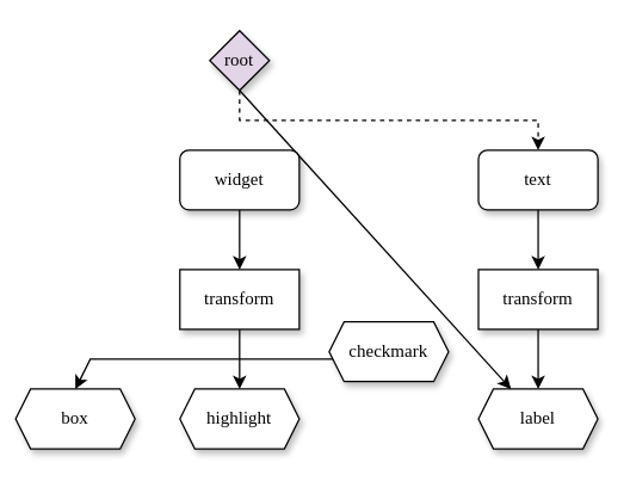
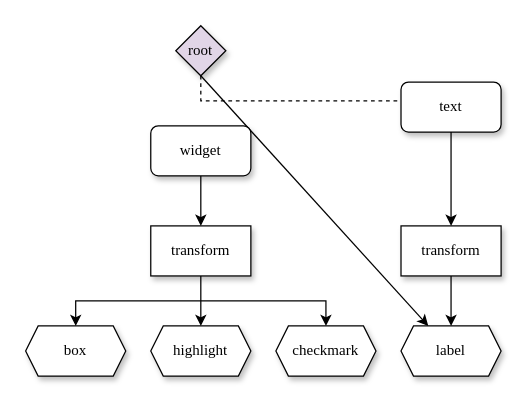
  <mxCell id="0" />
  <mxCell id="1" parent="0" />
  <mxCell id="2" style="edgeStyle=none;html=1;entryX=0.5;entryY=0;entryDx=0;entryDy=0;fontFamily=Lucida Console;rounded=0;" parent="1" target="15" edge="1"><mxGeometry relative="1" as="geometry"><mxPoint y="240" as="sourcePoint" x="160" /><mxPoint x="60" y="240" as="targetPoint" /><Array as="points"><mxPoint x="60" y="240" /></Array></mxGeometry></mxCell>
  <mxCell id="3" style="edgeStyle=none;html=1;exitX=0.5;exitY=1;exitDx=0;exitDy=0;entryX=0.5;entryY=0;entryDx=0;entryDy=0;fontFamily=Lucida Console;" parent="1" source="4" target="16" edge="1"><mxGeometry relative="1" as="geometry"><mxPoint y="240" as="targetPoint" x="160" /></mxGeometry></mxCell>
  <mxCell id="4" value="transform" style="rounded=0;whiteSpace=wrap;html=1;shadow=1;fontFamily=Lucida Console;" parent="1" vertex="1"><mxGeometry x="120" y="180" width="80" height="40" as="geometry" /></mxCell>
  <mxCell id="5" style="edgeStyle=none;html=1;entryX=0.5;entryY=0;entryDx=0;entryDy=0;fontFamily=Lucida Console;rounded=0;" parent="1" target="17" edge="1"><mxGeometry relative="1" as="geometry"><mxPoint y="240" as="sourcePoint" x="160" /><mxPoint x="260" y="240" as="targetPoint" /><Array as="points"><mxPoint x="260" y="240" /></Array></mxGeometry></mxCell>
  <mxCell id="6" style="edgeStyle=none;html=1;exitX=0.5;exitY=1;exitDx=0;exitDy=0;entryX=0.5;entryY=0;entryDx=0;entryDy=0;fontFamily=Lucida Console;" parent="1" source="7" target="18" edge="1"><mxGeometry relative="1" as="geometry"><mxPoint x="360" y="240" as="targetPoint" /></mxGeometry></mxCell>
  <mxCell id="7" value="transform" style="rounded=0;whiteSpace=wrap;html=1;shadow=1;fontFamily=Lucida Console;" parent="1" vertex="1"><mxGeometry x="320" y="180" width="80" height="40" as="geometry" /></mxCell>
  <mxCell id="8" style="edgeStyle=none;rounded=0;html=1;exitX=0.5;exitY=1;exitDx=0;exitDy=0;entryX=0.5;entryY=0;entryDx=0;entryDy=0;fontFamily=Lucida Console;" parent="1" source="13" target="4" edge="1"><mxGeometry relative="1" as="geometry"><mxPoint y="140" as="sourcePoint" x="160" /><Array as="points"><mxPoint y="160" x="160" /></Array></mxGeometry></mxCell>
  <mxCell id="9" style="edgeStyle=none;rounded=0;html=1;exitX=0.5;exitY=1;exitDx=0;exitDy=0;entryX=0.5;entryY=0;entryDx=0;entryDy=0;fontFamily=Lucida Console;" parent="1" source="14" target="7" edge="1"><mxGeometry relative="1" as="geometry"><mxPoint x="360" y="140" as="sourcePoint" /></mxGeometry></mxCell>
  <mxCell id="10" style="edgeStyle=none;rounded=0;html=1;exitX=0.5;exitY=1;exitDx=0;exitDy=0;fontFamily=Lucida Console;" parent="1" source="12" target="18" edge="1"><mxGeometry relative="1" as="geometry" /></mxCell>
  <mxCell id="11" style="edgeStyle=none;rounded=0;html=1;exitX=0.5;exitY=1;exitDx=0;exitDy=0;entryX=0.5;entryY=0;entryDx=0;entryDy=0;fontFamily=Lucida Console;dashed=1;" parent="1" source="12" target="14" edge="1"><mxGeometry relative="1" as="geometry"><Array as="points"><mxPoint y="80" x="160" /><mxPoint x="360" y="80" /></Array></mxGeometry></mxCell>
  <mxCell id="12" value="root" style="rhombus;whiteSpace=wrap;html=1;shadow=1;fontFamily=Lucida Console;fillColor=#e1d5e7;" parent="1" vertex="1"><mxGeometry x="140" width="40" height="40" as="geometry" y="20" /></mxCell>
  <mxCell id="13" value="widget" style="rounded=1;whiteSpace=wrap;html=1;shadow=1;fontFamily=Lucida Console;" parent="1" vertex="1"><mxGeometry x="120" y="100" width="80" height="40" as="geometry" /></mxCell>
- <mxCell id="14" value="text" style="rounded=1;whiteSpace=wrap;html=1;shadow=1;fontFamily=Lucida Console;" parent="1" vertex="1"><mxGeometry x="320" y="100" width="80" height="40" as="geometry" /></mxCell>
- <mxCell id="15" value="box" style="shape=hexagon;perimeter=hexagonPerimeter2;whiteSpace=wrap;html=1;fixedSize=1;fontFamily=Lucida Console;shadow=1;size=10;" vertex="1" parent="1"><mxGeometry x="10" y="260" width="80" height="40" as="geometry" /></mxCell>
+ <mxCell id="14" value="text" style="rounded=1;whiteSpace=wrap;html=1;shadow=1;fontFamily=Lucida Console;" parent="1" vertex="1"><mxGeometry x="320" y="65" width="80" height="40" as="geometry" /></mxCell>
+ <mxCell id="15" value="box" style="shape=hexagon;perimeter=hexagonPerimeter2;whiteSpace=wrap;html=1;fixedSize=1;fontFamily=Lucida Console;shadow=1;size=10;" vertex="1" parent="1"><mxGeometry x="20" y="260" width="80" height="40" as="geometry" /></mxCell>
  <mxCell id="16" value="highlight" style="shape=hexagon;perimeter=hexagonPerimeter2;whiteSpace=wrap;html=1;fixedSize=1;fontFamily=Lucida Console;shadow=1;size=10;" vertex="1" parent="1"><mxGeometry x="120" y="260" width="80" height="40" as="geometry" /></mxCell>
- <mxCell id="17" value="checkmark" style="shape=hexagon;perimeter=hexagonPerimeter2;whiteSpace=wrap;html=1;fixedSize=1;fontFamily=Lucida Console;shadow=1;size=10;" vertex="1" parent="1"><mxGeometry x="220" y="215" width="80" height="40" as="geometry" /></mxCell>
+ <mxCell id="17" value="checkmark" style="shape=hexagon;perimeter=hexagonPerimeter2;whiteSpace=wrap;html=1;fixedSize=1;fontFamily=Lucida Console;shadow=1;size=10;" vertex="1" parent="1"><mxGeometry x="220" y="260" width="80" height="40" as="geometry" /></mxCell>
  <mxCell id="18" value="label" style="shape=hexagon;perimeter=hexagonPerimeter2;whiteSpace=wrap;html=1;fixedSize=1;fontFamily=Lucida Console;shadow=1;size=10;" vertex="1" parent="1"><mxGeometry x="320" y="260" width="80" height="40" as="geometry" /></mxCell>
